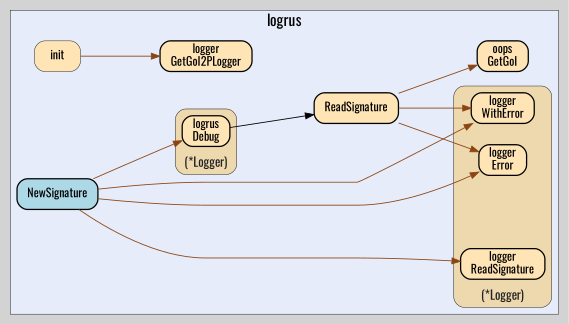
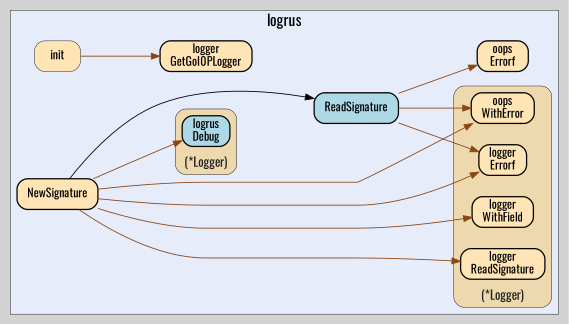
  digraph {
    bgcolor=lightgray
    fontname=Oswald
    fontsize=14
    labeljust=l
    nodesep=0.35
    penwidth=0.5
    rankdir=LR
    style=solid
    node [fillcolor=moccasin fontname=Oswald margin="0.16,0.0" penwidth=1.5 shape=box style="filled,rounded"]
    edge [color=saddlebrown fontname=Oswald minlen=2]
-   n2 [label="logger\nWithError"]
-   n3 [label="logger\nError"]
+   n1 [label="logger\nWithField"]
+   n2 [label="oops\nWithError"]
+   n3 [label="logger\nErrorf"]
    n4 [label="logger\nReadSignature"]
-   n5 [label="logrus\nDebug"]
+   n5 [fillcolor=lightblue label="logrus\nDebug"]
    n6 [label=init penwidth=0.5]
-   n7 [label="logger\nGetGoI2PLogger"]
-   n8 [fillcolor=lightblue label=NewSignature]
-   n9 [label=ReadSignature]
-   n10 [label="oops\nGetGoI"]
+   n7 [label="logger\nGetGoI0PLogger"]
+   n8 [label=NewSignature]
+   n9 [fillcolor=lightblue label=ReadSignature]
+   n10 [label="oops\nErrorf"]
    subgraph cluster_1 {
      bgcolor="#e6ecfa"
      fontsize=18
      label=logrus
      labeljust=c
      labelloc=t
      n6
      n7
      n8
      n9
      n10
      subgraph cluster_2 {
        bgcolor="#e6ecfa"
        fillcolor=wheat2
        fontcolor="#222222"
        fontsize=15
        label="(*Logger)"
        labeljust=c
        labelloc=b
        style="rounded,filled"
+       n1
        n2
        n3
        n4
      }
      subgraph cluster_3 {
        bgcolor="#e6ecfa"
        fillcolor=wheat2
        fontcolor="#222222"
        fontsize=15
        label="(*Logger)"
        labeljust=c
        labelloc=b
        style="rounded,filled"
        n5
      }
    }
    n6 -> n7
+   n8 -> n1
    n8 -> n2
    n8 -> n3
    n8 -> n4
    n8 -> n5
-   n5 -> n9 [color=""]
+   n8 -> n9 [color=""]
    n9 -> n2
    n9 -> n3
    n9 -> n10
  }
